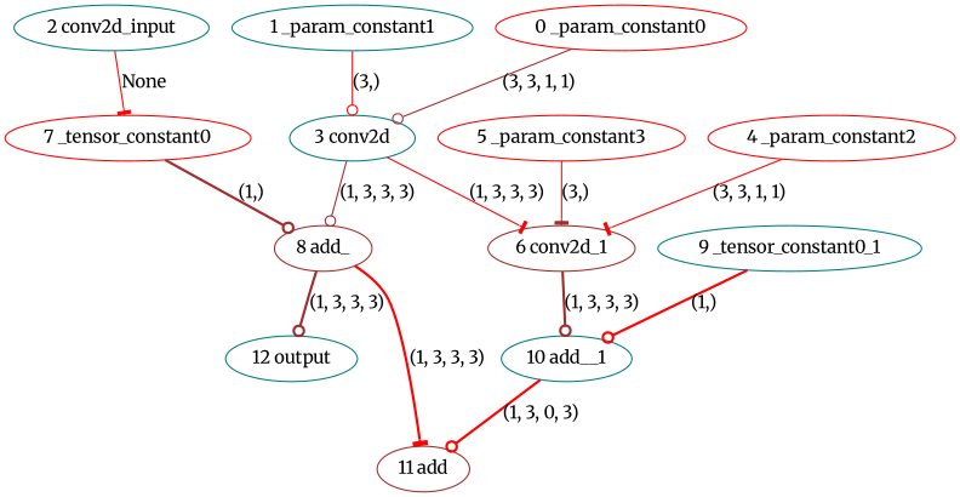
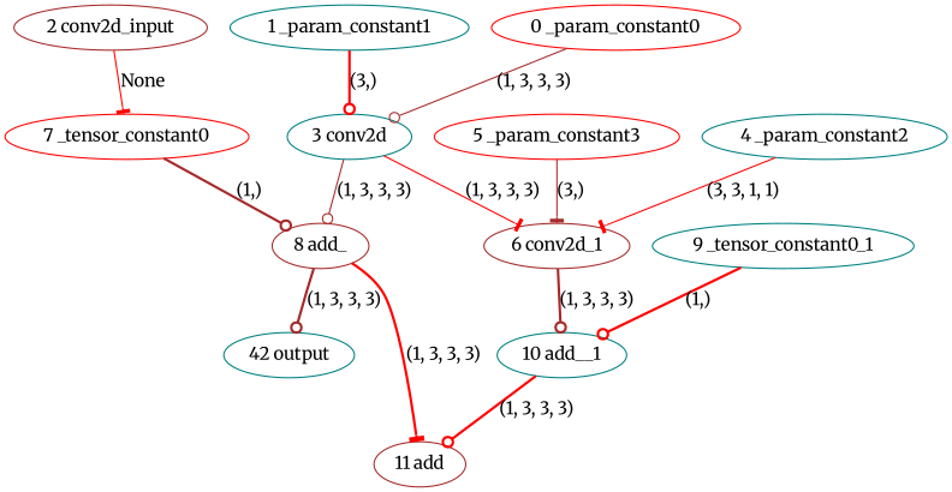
  strict digraph {
    fontname=Merriweather
    node [color=teal fontname=Merriweather type=get_attr]
    edge [arrowhead=odot color=red fontname=Merriweather style=bold]
    "0 _param_constant0" [color=red]
    "3 conv2d" [type=conv2d]
    "6 conv2d_1" [color=brown type=conv2d]
    "8 add_" [color=brown type=add_]
    "1 _param_constant1"
-   "2 conv2d_input" [type=input]
+   "2 conv2d_input" [color=brown type=input]
    "7 _tensor_constant0" [color=red]
    "10 add__1" [type=add_]
    "11 add" [color=brown type=add]
-   "12 output" [type=output]
-   "4 _param_constant2" [color=red]
+   "12 output" [type=output label="42 output"]
+   "4 _param_constant2"
    "5 _param_constant3" [color=red]
    "9 _tensor_constant0_1"
-   "0 _param_constant0" -> "3 conv2d" [color=brown label="(3, 3, 1, 1)" style=solid]
+   "0 _param_constant0" -> "3 conv2d" [color=brown label="(1, 3, 3, 3)" style=solid]
    "3 conv2d" -> "6 conv2d_1" [arrowhead=tee label="(1, 3, 3, 3)" style=solid]
    "3 conv2d" -> "8 add_" [color=brown label="(1, 3, 3, 3)" style=solid]
    "6 conv2d_1" -> "10 add__1" [color=brown label="(1, 3, 3, 3)"]
    "8 add_" -> "11 add" [arrowhead=tee label="(1, 3, 3, 3)"]
    "8 add_" -> "12 output" [color=brown label="(1, 3, 3, 3)"]
-   "1 _param_constant1" -> "3 conv2d" [label="(3,)" style=solid]
+   "1 _param_constant1" -> "3 conv2d" [label="(3,)"]
    "2 conv2d_input" -> "7 _tensor_constant0" [arrowhead=tee label=None style=solid]
    "7 _tensor_constant0" -> "8 add_" [color=brown label="(1,)"]
-   "10 add__1" -> "11 add" [label="(1, 3, 0, 3)"]
+   "10 add__1" -> "11 add" [label="(1, 3, 3, 3)"]
    "4 _param_constant2" -> "6 conv2d_1" [arrowhead=tee label="(3, 3, 1, 1)" style=solid]
    "5 _param_constant3" -> "6 conv2d_1" [arrowhead=tee color=brown label="(3,)" style=solid]
    "9 _tensor_constant0_1" -> "10 add__1" [label="(1,)"]
  }
